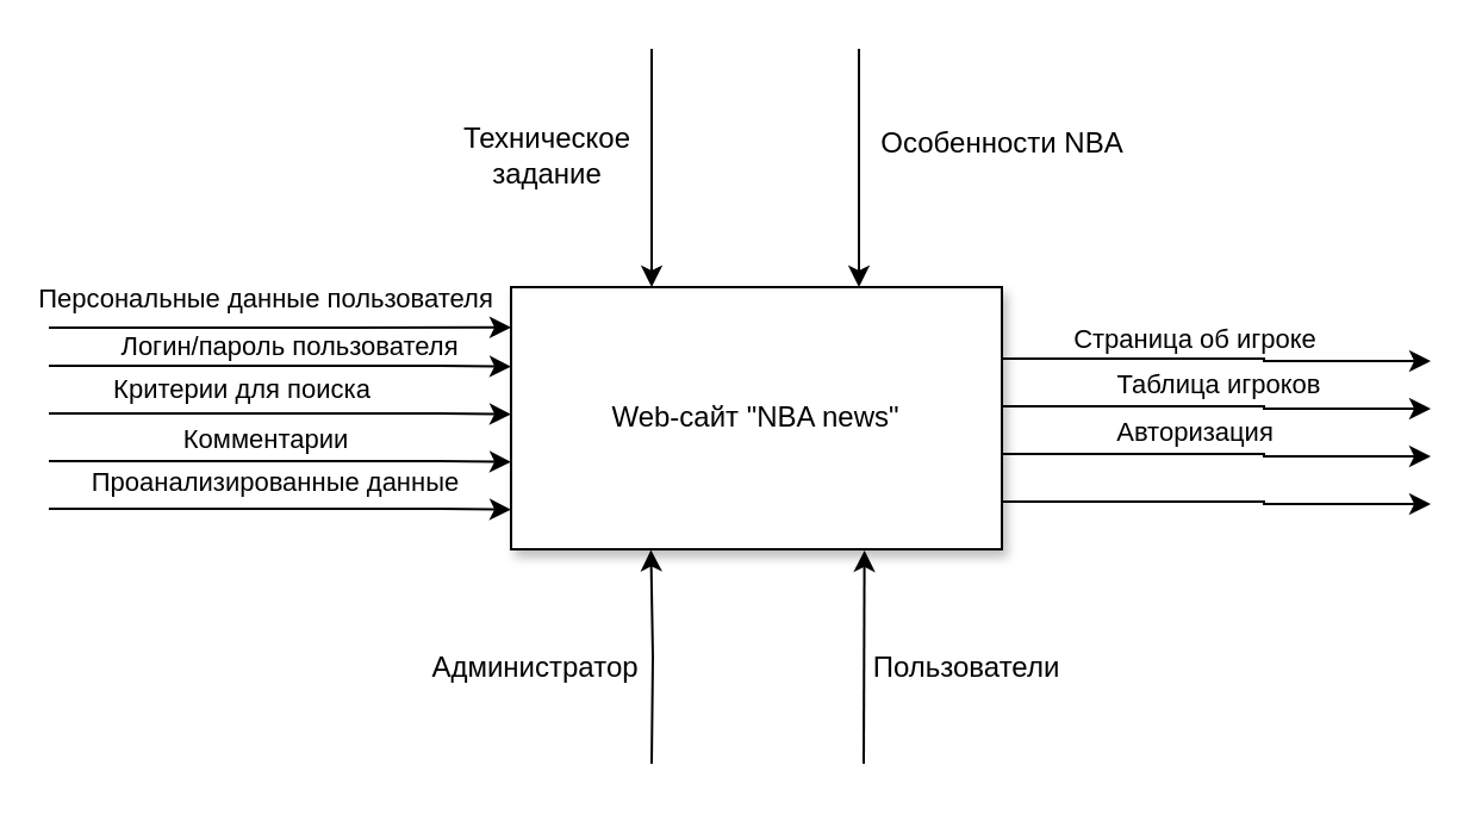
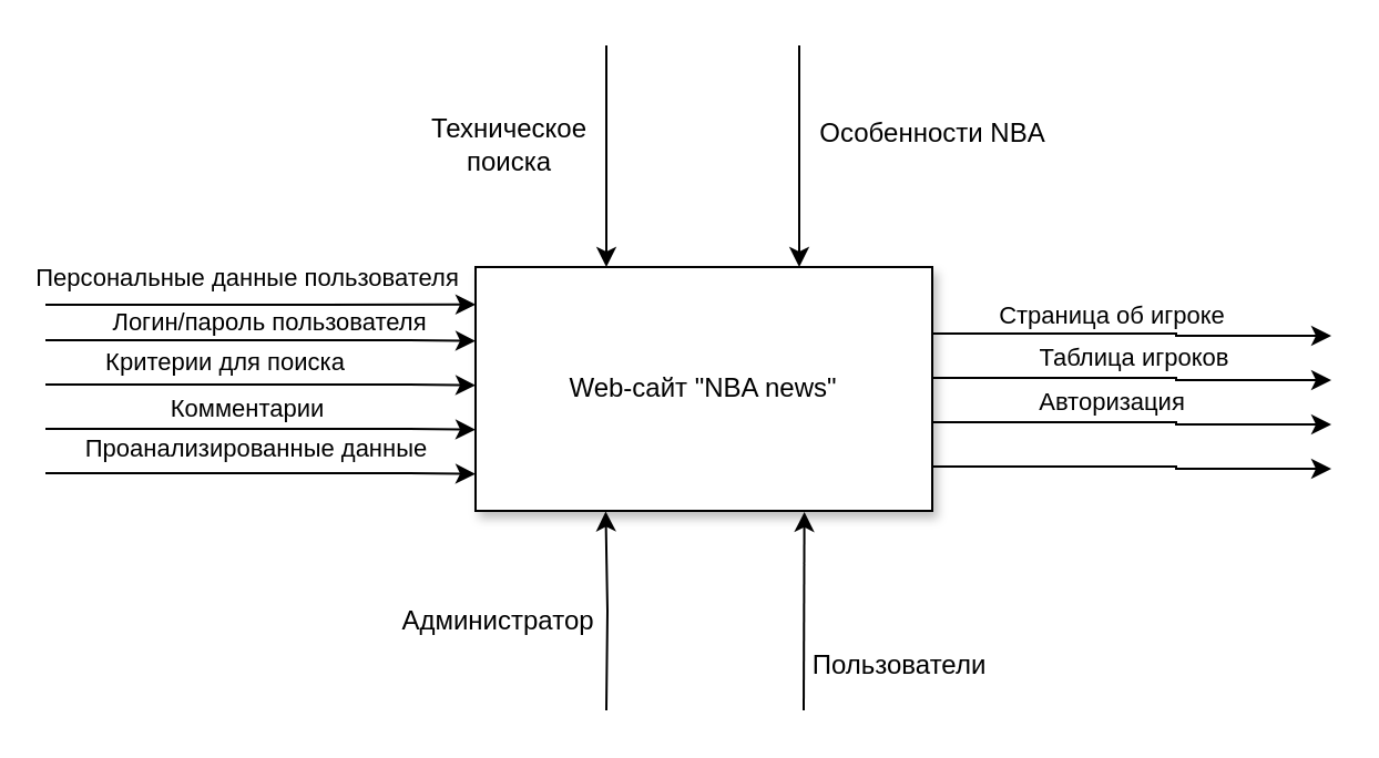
  <mxCell id="0" />
  <mxCell id="1" parent="0" />
  <mxCell id="2" value="Web-сайт &quot;NBA news&quot;" style="rounded=0;whiteSpace=wrap;html=1;fillColor=default;strokeColor=default;fontColor=default;shadow=1;" parent="1" vertex="1"><mxGeometry x="214" y="120" width="206" height="110" as="geometry" /></mxCell>
  <mxCell id="3" style="edgeStyle=orthogonalEdgeStyle;rounded=0;orthogonalLoop=1;jettySize=auto;html=1;exitX=1;exitY=0.25;exitDx=0;exitDy=0;fontColor=default;strokeColor=default;labelBackgroundColor=default;" parent="1" edge="1"><mxGeometry relative="1" as="geometry"><mxPoint x="600" y="191" as="targetPoint" /><mxPoint x="420" y="190" as="sourcePoint" /><Array as="points"><mxPoint x="530" y="190.5" /><mxPoint x="530" y="190.5" /></Array></mxGeometry></mxCell>
  <mxCell id="4" value="Авторизация" style="edgeLabel;html=1;align=center;verticalAlign=middle;resizable=0;points=[];fontColor=default;labelBackgroundColor=default;" parent="3" vertex="1" connectable="0"><mxGeometry x="-0.82" y="3" relative="1" as="geometry"><mxPoint x="64" y="-7" as="offset" /></mxGeometry></mxCell>
  <mxCell id="5" style="edgeStyle=orthogonalEdgeStyle;rounded=0;orthogonalLoop=1;jettySize=auto;html=1;exitX=1;exitY=0.25;exitDx=0;exitDy=0;fontColor=default;strokeColor=default;labelBackgroundColor=default;" parent="1" edge="1"><mxGeometry relative="1" as="geometry"><mxPoint x="600" y="151" as="targetPoint" /><mxPoint x="420" y="150" as="sourcePoint" /><Array as="points"><mxPoint x="530" y="150.5" /><mxPoint x="530" y="150.5" /></Array></mxGeometry></mxCell>
  <mxCell id="6" value="Страница об игроке" style="edgeLabel;html=1;align=center;verticalAlign=middle;resizable=0;points=[];fontColor=default;labelBackgroundColor=default;" parent="5" vertex="1" connectable="0"><mxGeometry x="-0.719" y="1" relative="1" as="geometry"><mxPoint x="55" y="-8" as="offset" /></mxGeometry></mxCell>
  <mxCell id="7" style="edgeStyle=orthogonalEdgeStyle;rounded=0;orthogonalLoop=1;jettySize=auto;html=1;exitX=1;exitY=0.25;exitDx=0;exitDy=0;fontColor=default;strokeColor=default;labelBackgroundColor=default;" parent="1" edge="1"><mxGeometry relative="1" as="geometry"><mxPoint x="600" y="171" as="targetPoint" /><mxPoint x="420" y="170" as="sourcePoint" /><Array as="points"><mxPoint x="530" y="170.5" /><mxPoint x="530" y="170.5" /></Array></mxGeometry></mxCell>
  <mxCell id="8" value="Таблица игроков" style="edgeLabel;html=1;align=center;verticalAlign=middle;resizable=0;points=[];fontColor=default;labelBackgroundColor=default;" parent="7" vertex="1" connectable="0"><mxGeometry x="-0.769" y="2" relative="1" as="geometry"><mxPoint x="69" y="-8" as="offset" /></mxGeometry></mxCell>
  <mxCell id="9" style="edgeStyle=orthogonalEdgeStyle;rounded=0;orthogonalLoop=1;jettySize=auto;html=1;exitX=1;exitY=0.25;exitDx=0;exitDy=0;fontColor=default;strokeColor=default;labelBackgroundColor=default;" parent="1" edge="1"><mxGeometry relative="1" as="geometry"><mxPoint x="600" y="211" as="targetPoint" /><mxPoint x="420" y="210" as="sourcePoint" /><Array as="points"><mxPoint x="530" y="210.5" /><mxPoint x="530" y="210.5" /></Array></mxGeometry></mxCell>
  <mxCell id="10" style="edgeStyle=orthogonalEdgeStyle;rounded=0;orthogonalLoop=1;jettySize=auto;html=1;fontColor=default;strokeColor=default;labelBackgroundColor=default;" parent="1" edge="1"><mxGeometry relative="1" as="geometry"><mxPoint x="214" y="136.87" as="targetPoint" /><mxPoint x="20" y="137" as="sourcePoint" /><Array as="points"><mxPoint x="144" y="136.87" /><mxPoint x="214" y="136.87" /></Array></mxGeometry></mxCell>
  <mxCell id="11" value="Персональные данные пользователя" style="edgeLabel;html=1;align=center;verticalAlign=middle;resizable=0;points=[];fontColor=default;labelBackgroundColor=default;" parent="10" vertex="1" connectable="0"><mxGeometry x="-0.744" y="2" relative="1" as="geometry"><mxPoint x="65" y="-11" as="offset" /></mxGeometry></mxCell>
  <mxCell id="12" style="edgeStyle=orthogonalEdgeStyle;rounded=0;orthogonalLoop=1;jettySize=auto;html=1;fontColor=default;strokeColor=default;labelBackgroundColor=default;" parent="1" edge="1"><mxGeometry relative="1" as="geometry"><mxPoint x="214" y="193.37" as="targetPoint" /><mxPoint x="20" y="193" as="sourcePoint" /><Array as="points"><mxPoint x="184" y="193.37" /><mxPoint x="184" y="193.37" /></Array></mxGeometry></mxCell>
  <mxCell id="13" value="Комментарии" style="edgeLabel;html=1;align=center;verticalAlign=middle;resizable=0;points=[];fontColor=default;labelBackgroundColor=default;" parent="12" vertex="1" connectable="0"><mxGeometry x="-0.74" y="1" relative="1" as="geometry"><mxPoint x="65" y="-9" as="offset" /></mxGeometry></mxCell>
  <mxCell id="14" style="edgeStyle=orthogonalEdgeStyle;rounded=0;orthogonalLoop=1;jettySize=auto;html=1;fontColor=default;strokeColor=default;labelBackgroundColor=default;" parent="1" edge="1"><mxGeometry relative="1" as="geometry"><mxPoint x="214" y="153.37" as="targetPoint" /><mxPoint x="20" y="153" as="sourcePoint" /><Array as="points"><mxPoint x="184" y="153.37" /><mxPoint x="184" y="153.37" /></Array></mxGeometry></mxCell>
  <mxCell id="15" value="Логин/пароль пользователя" style="edgeLabel;html=1;align=center;verticalAlign=middle;resizable=0;points=[];fontColor=default;labelBackgroundColor=default;" parent="14" vertex="1" connectable="0"><mxGeometry x="-0.752" y="2" relative="1" as="geometry"><mxPoint x="76" y="-7" as="offset" /></mxGeometry></mxCell>
  <mxCell id="16" style="edgeStyle=orthogonalEdgeStyle;rounded=0;orthogonalLoop=1;jettySize=auto;html=1;fontColor=default;strokeColor=default;labelBackgroundColor=default;" parent="1" edge="1"><mxGeometry relative="1" as="geometry"><mxPoint x="214" y="173.37" as="targetPoint" /><mxPoint x="20" y="173" as="sourcePoint" /><Array as="points"><mxPoint x="184" y="173.37" /><mxPoint x="184" y="173.37" /></Array></mxGeometry></mxCell>
  <mxCell id="17" value="Критерии для поиска" style="edgeLabel;html=1;align=center;verticalAlign=middle;resizable=0;points=[];fontColor=default;labelBackgroundColor=default;" parent="16" vertex="1" connectable="0"><mxGeometry x="-0.864" y="-1" relative="1" as="geometry"><mxPoint x="67" y="-12" as="offset" /></mxGeometry></mxCell>
  <mxCell id="18" style="edgeStyle=orthogonalEdgeStyle;rounded=0;orthogonalLoop=1;jettySize=auto;html=1;fontColor=default;strokeColor=default;labelBackgroundColor=default;" parent="1" edge="1"><mxGeometry relative="1" as="geometry"><mxPoint x="214" y="213.37" as="targetPoint" /><mxPoint x="20" y="213" as="sourcePoint" /><Array as="points"><mxPoint x="184" y="213.37" /><mxPoint x="184" y="213.37" /></Array></mxGeometry></mxCell>
  <mxCell id="19" value="Проанализированные данные" style="edgeLabel;html=1;align=center;verticalAlign=middle;resizable=0;points=[];fontColor=default;labelBackgroundColor=default;" parent="18" vertex="1" connectable="0"><mxGeometry x="-0.666" y="1" relative="1" as="geometry"><mxPoint x="62" y="-11" as="offset" /></mxGeometry></mxCell>
  <mxCell id="20" style="edgeStyle=orthogonalEdgeStyle;rounded=0;orthogonalLoop=1;jettySize=auto;html=1;fontColor=default;strokeColor=default;labelBackgroundColor=default;" parent="1" edge="1"><mxGeometry relative="1" as="geometry"><mxPoint x="273" y="120" as="targetPoint" /><mxPoint x="273" y="20" as="sourcePoint" /><Array as="points"><mxPoint x="273" y="30" /><mxPoint x="273" y="30" /></Array></mxGeometry></mxCell>
  <mxCell id="21" style="edgeStyle=orthogonalEdgeStyle;rounded=0;orthogonalLoop=1;jettySize=auto;html=1;fontColor=default;strokeColor=default;labelBackgroundColor=default;" parent="1" edge="1"><mxGeometry relative="1" as="geometry"><mxPoint x="360" y="120" as="targetPoint" /><mxPoint x="360" y="20" as="sourcePoint" /><Array as="points"><mxPoint x="360" y="30" /><mxPoint x="360" y="30" /></Array></mxGeometry></mxCell>
  <mxCell id="22" style="edgeStyle=orthogonalEdgeStyle;rounded=0;orthogonalLoop=1;jettySize=auto;html=1;fontColor=default;strokeColor=default;labelBackgroundColor=default;entryX=0.285;entryY=1.002;entryDx=0;entryDy=0;entryPerimeter=0;" parent="1" target="2" edge="1"><mxGeometry relative="1" as="geometry"><mxPoint x="273" y="420" as="targetPoint" /><mxPoint x="273" y="320" as="sourcePoint" /><Array as="points" /></mxGeometry></mxCell>
  <mxCell id="23" style="edgeStyle=orthogonalEdgeStyle;rounded=0;orthogonalLoop=1;jettySize=auto;html=1;fontColor=default;strokeColor=default;labelBackgroundColor=default;entryX=0.72;entryY=1.004;entryDx=0;entryDy=0;entryPerimeter=0;" parent="1" target="2" edge="1"><mxGeometry relative="1" as="geometry"><mxPoint x="360" y="420" as="targetPoint" /><mxPoint x="362" y="320" as="sourcePoint" /><Array as="points"><mxPoint x="362" y="320" /></Array></mxGeometry></mxCell>
- <mxCell id="24" value="Пользователи" style="text;html=1;align=center;verticalAlign=middle;resizable=0;points=[];autosize=1;strokeColor=none;fillColor=none;fontColor=default;" parent="1" vertex="1"><mxGeometry x="360" y="270" width="90" height="20" as="geometry" /></mxCell>
+ <mxCell id="24" value="Пользователи" style="text;html=1;align=center;verticalAlign=middle;resizable=0;points=[];autosize=1;strokeColor=none;fillColor=none;fontColor=default;" parent="1" vertex="1"><mxGeometry x="360" y="290" width="90" height="20" as="geometry" /></mxCell>
  <mxCell id="25" value="Администратор" style="text;html=1;align=center;verticalAlign=middle;resizable=0;points=[];autosize=1;strokeColor=none;fillColor=none;fontColor=default;" parent="1" vertex="1"><mxGeometry x="174" y="270" width="100" height="20" as="geometry" /></mxCell>
- <mxCell id="26" value="Техническое &lt;br&gt;задание" style="text;html=1;align=center;verticalAlign=middle;resizable=0;points=[];autosize=1;strokeColor=none;fillColor=none;fontColor=default;" parent="1" vertex="1"><mxGeometry x="184" y="50" width="90" height="30" as="geometry" /></mxCell>
+ <mxCell id="26" value="Техническое &lt;br&gt;поиска" style="text;html=1;align=center;verticalAlign=middle;resizable=0;points=[];autosize=1;strokeColor=none;fillColor=none;fontColor=default;" parent="1" vertex="1"><mxGeometry x="184" y="50" width="90" height="30" as="geometry" /></mxCell>
  <mxCell id="27" value="Особенности NBA" style="text;html=1;align=center;verticalAlign=middle;resizable=0;points=[];autosize=1;strokeColor=none;fillColor=none;fontColor=default;" parent="1" vertex="1"><mxGeometry x="360" y="50" width="120" height="20" as="geometry" /></mxCell>
